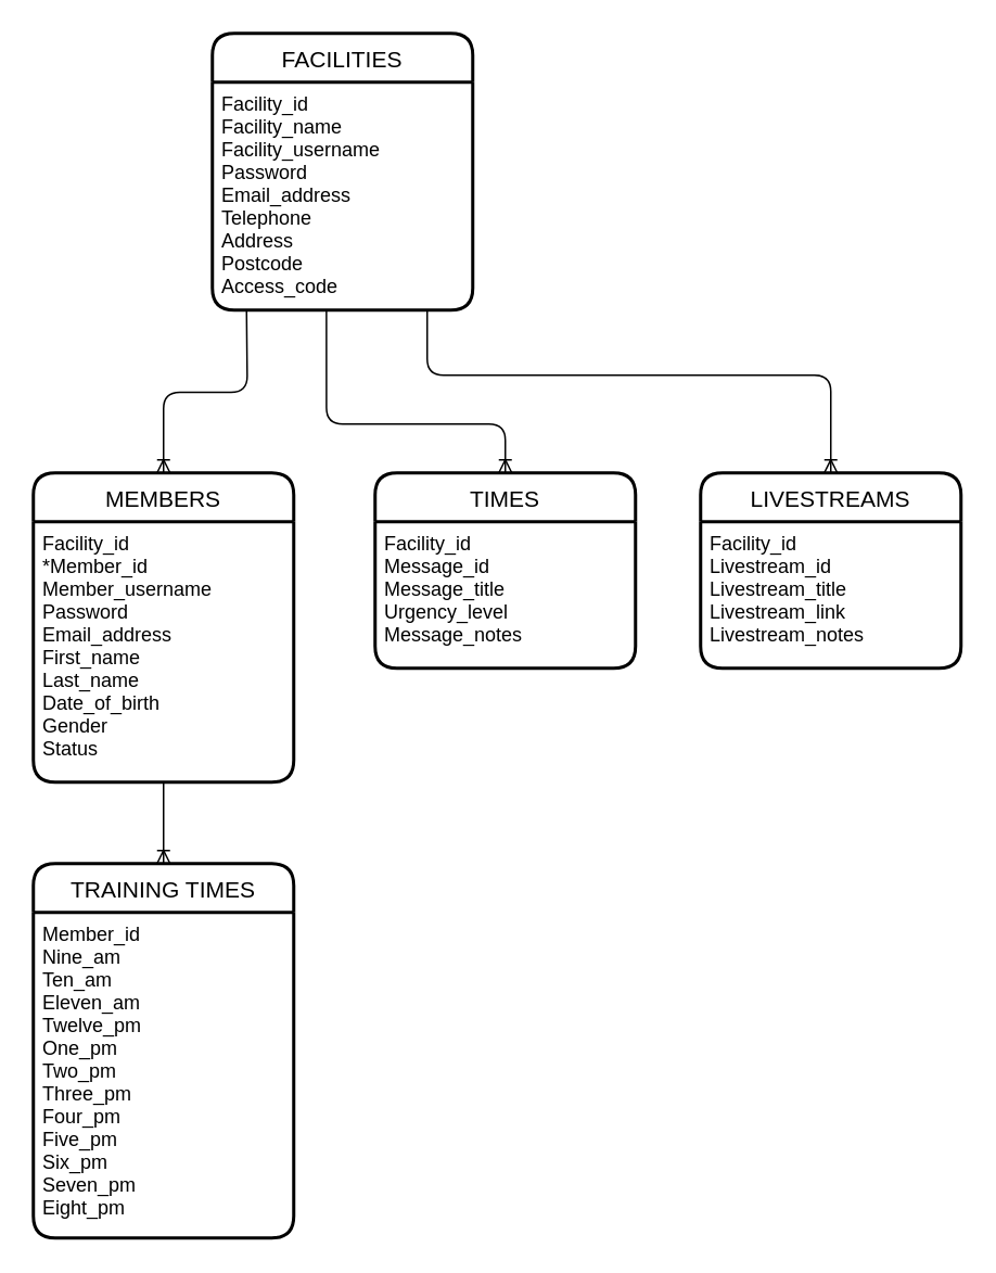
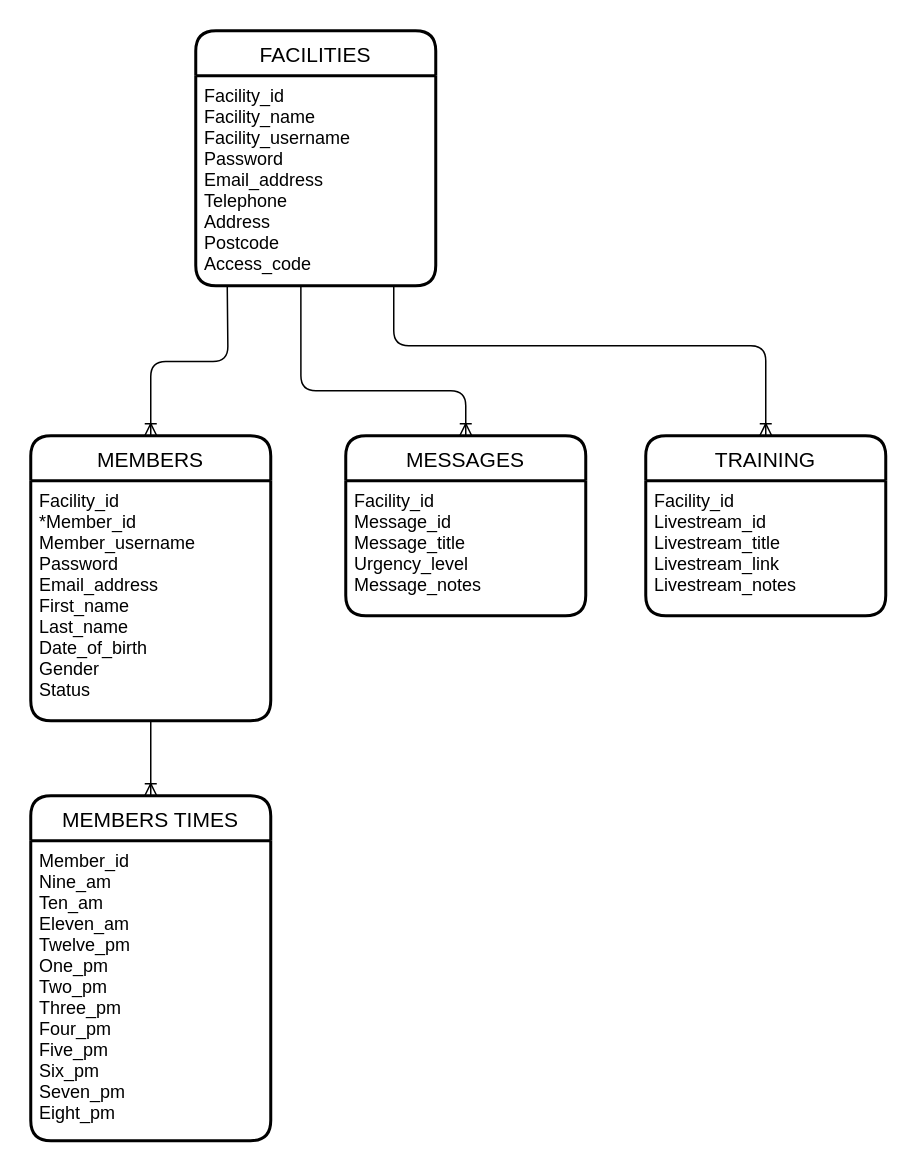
  <mxCell id="0" />
  <mxCell id="1" parent="0" />
  <mxCell id="2" value="FACILITIES" style="swimlane;childLayout=stackLayout;horizontal=1;startSize=30;horizontalStack=0;rounded=1;fontSize=14;fontStyle=0;strokeWidth=2;resizeParent=0;resizeLast=1;shadow=0;dashed=0;align=center;" parent="1" vertex="1"><mxGeometry x="130" y="20" width="160" height="170" as="geometry" /></mxCell>
  <mxCell id="3" value="Facility_id&#10;Facility_name&#10;Facility_username&#10;Password&#10;Email_address&#10;Telephone&#10;Address&#10;Postcode&#10;Access_code&#10;" style="align=left;strokeColor=none;fillColor=none;spacingLeft=4;fontSize=12;verticalAlign=top;resizable=0;rotatable=0;part=1;" parent="2" vertex="1"><mxGeometry y="30" width="160" height="140" as="geometry" /></mxCell>
- <mxCell id="4" value="TIMES" style="swimlane;childLayout=stackLayout;horizontal=1;startSize=30;horizontalStack=0;rounded=1;fontSize=14;fontStyle=0;strokeWidth=2;resizeParent=0;resizeLast=1;shadow=0;dashed=0;align=center;" parent="1" vertex="1"><mxGeometry x="230" y="290" width="160" height="120" as="geometry" /></mxCell>
+ <mxCell id="4" value="MESSAGES" style="swimlane;childLayout=stackLayout;horizontal=1;startSize=30;horizontalStack=0;rounded=1;fontSize=14;fontStyle=0;strokeWidth=2;resizeParent=0;resizeLast=1;shadow=0;dashed=0;align=center;" parent="1" vertex="1"><mxGeometry x="230" y="290" width="160" height="120" as="geometry" /></mxCell>
  <mxCell id="5" value="Facility_id&#10;Message_id&#10;Message_title&#10;Urgency_level&#10;Message_notes&#10;" style="align=left;strokeColor=none;fillColor=none;spacingLeft=4;fontSize=12;verticalAlign=top;resizable=0;rotatable=0;part=1;" parent="4" vertex="1"><mxGeometry y="30" width="160" height="90" as="geometry" /></mxCell>
- <mxCell id="6" value="LIVESTREAMS" style="swimlane;childLayout=stackLayout;horizontal=1;startSize=30;horizontalStack=0;rounded=1;fontSize=14;fontStyle=0;strokeWidth=2;resizeParent=0;resizeLast=1;shadow=0;dashed=0;align=center;" parent="1" vertex="1"><mxGeometry x="430" y="290" width="160" height="120" as="geometry" /></mxCell>
+ <mxCell id="6" value="TRAINING" style="swimlane;childLayout=stackLayout;horizontal=1;startSize=30;horizontalStack=0;rounded=1;fontSize=14;fontStyle=0;strokeWidth=2;resizeParent=0;resizeLast=1;shadow=0;dashed=0;align=center;" parent="1" vertex="1"><mxGeometry x="430" y="290" width="160" height="120" as="geometry" /></mxCell>
  <mxCell id="7" value="Facility_id&#10;Livestream_id&#10;Livestream_title&#10;Livestream_link&#10;Livestream_notes&#10;" style="align=left;strokeColor=none;fillColor=none;spacingLeft=4;fontSize=12;verticalAlign=top;resizable=0;rotatable=0;part=1;" parent="6" vertex="1"><mxGeometry y="30" width="160" height="90" as="geometry" /></mxCell>
  <mxCell id="8" value="MEMBERS" style="swimlane;childLayout=stackLayout;horizontal=1;startSize=30;horizontalStack=0;rounded=1;fontSize=14;fontStyle=0;strokeWidth=2;resizeParent=0;resizeLast=1;shadow=0;dashed=0;align=center;" parent="1" vertex="1"><mxGeometry x="20" y="290" width="160" height="190" as="geometry" /></mxCell>
  <mxCell id="9" value="Facility_id&#10;*Member_id&#10;Member_username&#10;Password&#10;Email_address&#10;First_name&#10;Last_name&#10;Date_of_birth&#10;Gender&#10;Status&#10;" style="align=left;strokeColor=none;fillColor=none;spacingLeft=4;fontSize=12;verticalAlign=top;resizable=0;rotatable=0;part=1;" parent="8" vertex="1"><mxGeometry y="30" width="160" height="160" as="geometry" /></mxCell>
- <mxCell id="10" value="TRAINING TIMES" style="swimlane;childLayout=stackLayout;horizontal=1;startSize=30;horizontalStack=0;rounded=1;fontSize=14;fontStyle=0;strokeWidth=2;resizeParent=0;resizeLast=1;shadow=0;dashed=0;align=center;" parent="1" vertex="1"><mxGeometry x="20" y="530" width="160" height="230" as="geometry" /></mxCell>
+ <mxCell id="10" value="MEMBERS TIMES" style="swimlane;childLayout=stackLayout;horizontal=1;startSize=30;horizontalStack=0;rounded=1;fontSize=14;fontStyle=0;strokeWidth=2;resizeParent=0;resizeLast=1;shadow=0;dashed=0;align=center;" parent="1" vertex="1"><mxGeometry x="20" y="530" width="160" height="230" as="geometry" /></mxCell>
  <mxCell id="11" value="Member_id&#10;Nine_am&#10;Ten_am&#10;Eleven_am&#10;Twelve_pm&#10;One_pm&#10;Two_pm&#10;Three_pm&#10;Four_pm&#10;Five_pm&#10;Six_pm&#10;Seven_pm&#10;Eight_pm" style="align=left;strokeColor=none;fillColor=none;spacingLeft=4;fontSize=12;verticalAlign=top;resizable=0;rotatable=0;part=1;" parent="10" vertex="1"><mxGeometry y="30" width="160" height="200" as="geometry" /></mxCell>
  <mxCell id="12" value="" style="edgeStyle=orthogonalEdgeStyle;fontSize=12;html=1;endArrow=ERoneToMany;entryX=0.5;entryY=0;entryDx=0;entryDy=0;" parent="1" target="8" edge="1"><mxGeometry width="100" height="100" relative="1" as="geometry"><mxPoint x="151" y="190" as="sourcePoint" /><mxPoint x="50" y="200" as="targetPoint" /></mxGeometry></mxCell>
  <mxCell id="13" value="" style="edgeStyle=orthogonalEdgeStyle;fontSize=12;html=1;endArrow=ERoneToMany;entryX=0.5;entryY=0;entryDx=0;entryDy=0;exitX=0.438;exitY=0.996;exitDx=0;exitDy=0;exitPerimeter=0;" parent="1" source="3" target="4" edge="1"><mxGeometry width="100" height="100" relative="1" as="geometry"><mxPoint x="200" y="200" as="sourcePoint" /><mxPoint x="370" y="230" as="targetPoint" /><Array as="points"><mxPoint x="200" y="260" /><mxPoint x="310" y="260" /></Array></mxGeometry></mxCell>
  <mxCell id="14" value="" style="edgeStyle=orthogonalEdgeStyle;fontSize=12;html=1;endArrow=ERoneToMany;entryX=0.5;entryY=0;entryDx=0;entryDy=0;" parent="1" target="6" edge="1"><mxGeometry width="100" height="100" relative="1" as="geometry"><mxPoint x="262" y="190" as="sourcePoint" /><mxPoint x="520" y="180" as="targetPoint" /><Array as="points"><mxPoint x="262" y="230" /><mxPoint x="510" y="230" /></Array></mxGeometry></mxCell>
  <mxCell id="15" value="" style="edgeStyle=elbowEdgeStyle;fontSize=12;html=1;endArrow=ERoneToMany;exitX=0.5;exitY=1;exitDx=0;exitDy=0;entryX=0.5;entryY=0;entryDx=0;entryDy=0;elbow=vertical;" parent="1" source="9" target="10" edge="1"><mxGeometry width="100" height="100" relative="1" as="geometry"><mxPoint x="170" y="490" as="sourcePoint" /><mxPoint x="460" y="700" as="targetPoint" /></mxGeometry></mxCell>
